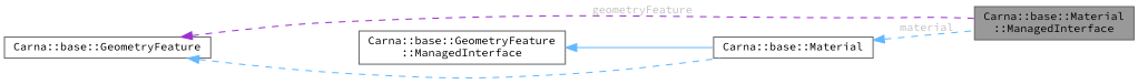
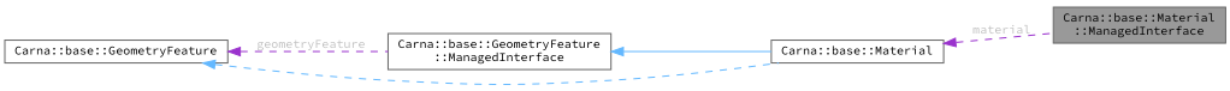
  digraph {
    fontname="Source Code Pro"
    rankdir=LR
    node [color=gray40 fillcolor=white fontname="Source Code Pro" fontsize=10 shape=box style=filled]
    edge [color=steelblue1 dir=back fontname="Source Code Pro" fontsize=10 labelfontname=Helvetica labelfontsize=10 style=dashed]
    n1 [fillcolor=grey60 fontcolor=black height=0.2 label="Carna::base::Material\l::ManagedInterface" width=0.4]
    n2 [height=0.2 label="Carna::base::GeometryFeature\l::ManagedInterface" width=0.4]
    n3 [height=0.2 label="Carna::base::Material" width=0.4]
    n4 [height=0.2 label="Carna::base::GeometryFeature" width=0.4]
    n2 -> n3 [style=solid]
-   n3 -> n1 [fontcolor=grey label=" material"]
-   n4 -> n1 [color=darkorchid3 fontcolor=grey label=" geometryFeature"]
+   n3 -> n1 [color=darkorchid3 fontcolor=grey label=" material"]
+   n4 -> n2 [color=darkorchid3 fontcolor=grey label=" geometryFeature"]
    n4 -> n3
  }
